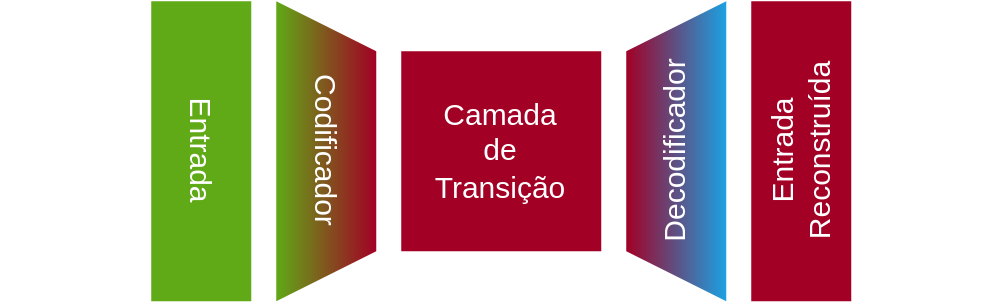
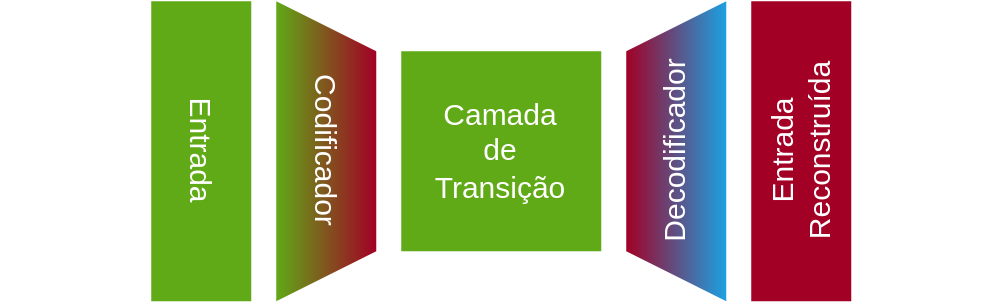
  <mxCell id="0" />
  <mxCell id="1" parent="0" />
  <mxCell id="2" value="Entrada" style="rounded=0;whiteSpace=wrap;html=1;rotation=90;fillColor=#60A917;fontColor=#FFFFFF;strokeColor=none;" parent="1" vertex="1"><mxGeometry y="40" width="120" height="40" as="geometry" x="20" /></mxCell>
  <mxCell id="3" value="Decodificador" style="shape=trapezoid;perimeter=trapezoidPerimeter;whiteSpace=wrap;html=1;fixedSize=1;rotation=-90;fillColor=#a20025;fontColor=#FFFFFF;strokeColor=none;gradientColor=#1BA1E2;" parent="1" vertex="1"><mxGeometry x="210" y="40" width="120" height="40" as="geometry" /></mxCell>
  <mxCell id="4" value="Codificador" style="shape=trapezoid;perimeter=trapezoidPerimeter;whiteSpace=wrap;html=1;fixedSize=1;rotation=90;gradientColor=#60A917;fillColor=#A20025;strokeColor=none;fontColor=#FFFFFF;" parent="1" vertex="1"><mxGeometry x="70" y="40" width="120" height="40" as="geometry" /></mxCell>
- <mxCell id="5" value="Camada&lt;br&gt;de&lt;br&gt;Transição" style="rounded=0;whiteSpace=wrap;html=1;fillColor=#A20025;fontColor=#FFFFFF;strokeColor=none;" parent="1" vertex="1"><mxGeometry x="160" width="80" height="80" as="geometry" y="20" /></mxCell>
+ <mxCell id="5" value="Camada&lt;br&gt;de&lt;br&gt;Transição" style="rounded=0;whiteSpace=wrap;html=1;fillColor=#60a917;fontColor=#FFFFFF;strokeColor=none;" parent="1" vertex="1"><mxGeometry x="160" width="80" height="80" as="geometry" y="20" /></mxCell>
  <mxCell id="6" value="Entrada&lt;br&gt;Reconstruída" style="rounded=0;whiteSpace=wrap;html=1;rotation=-90;fillColor=#a20025;fontColor=#FFFFFF;strokeColor=none;" parent="1" vertex="1"><mxGeometry x="260" y="40" width="120" height="40" as="geometry" /></mxCell>
